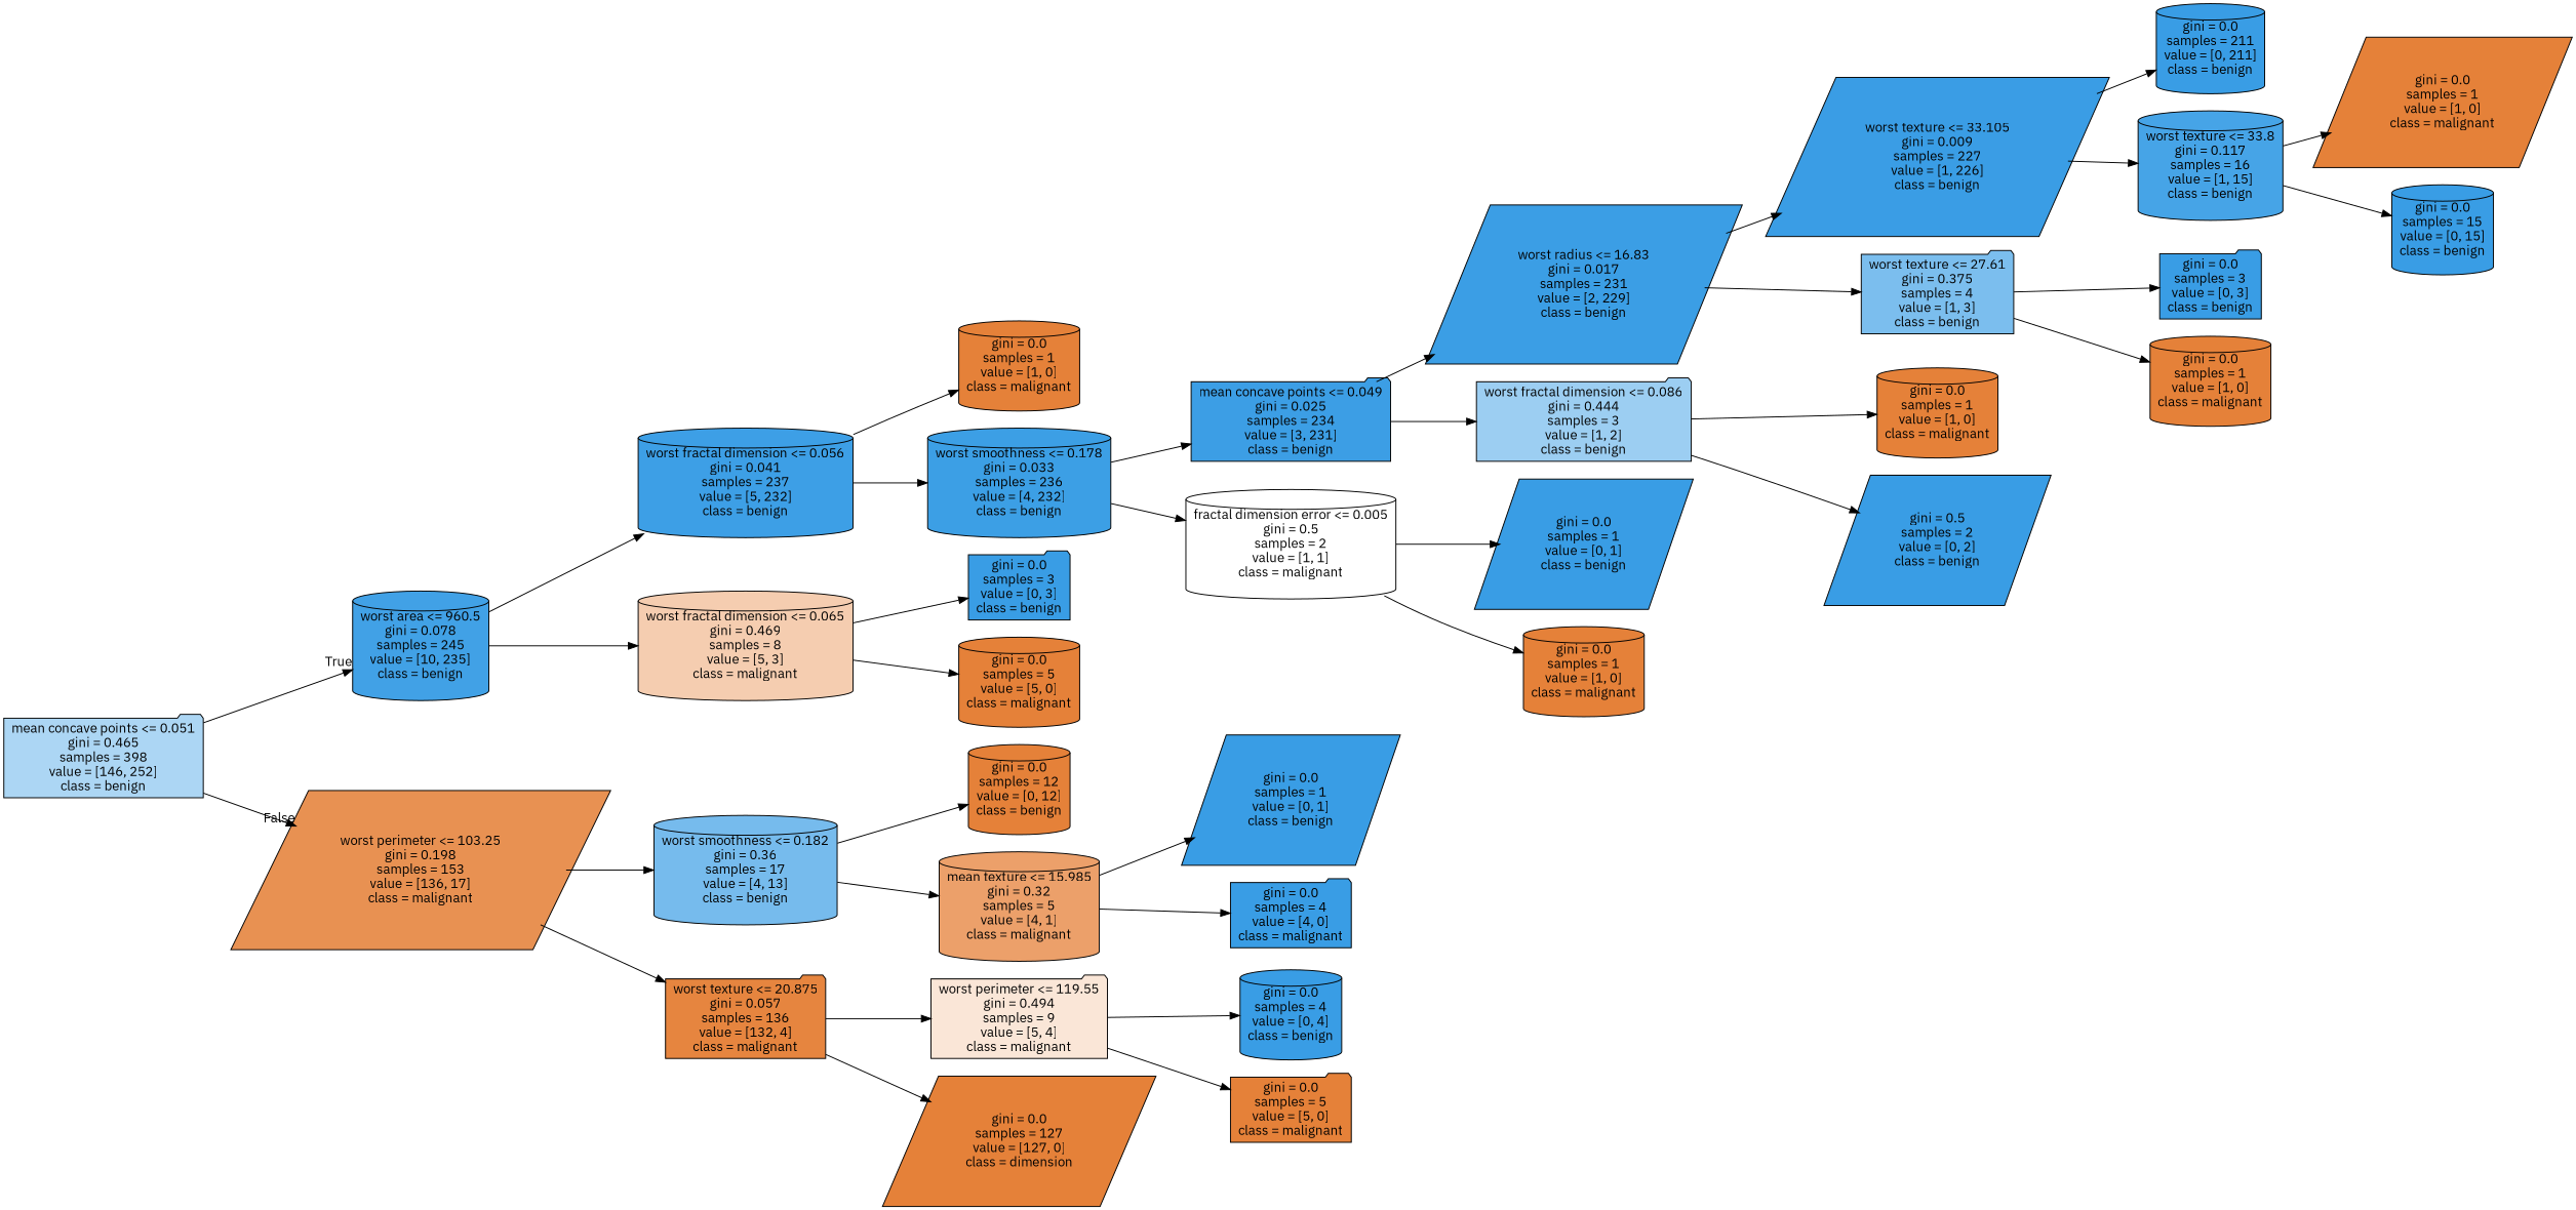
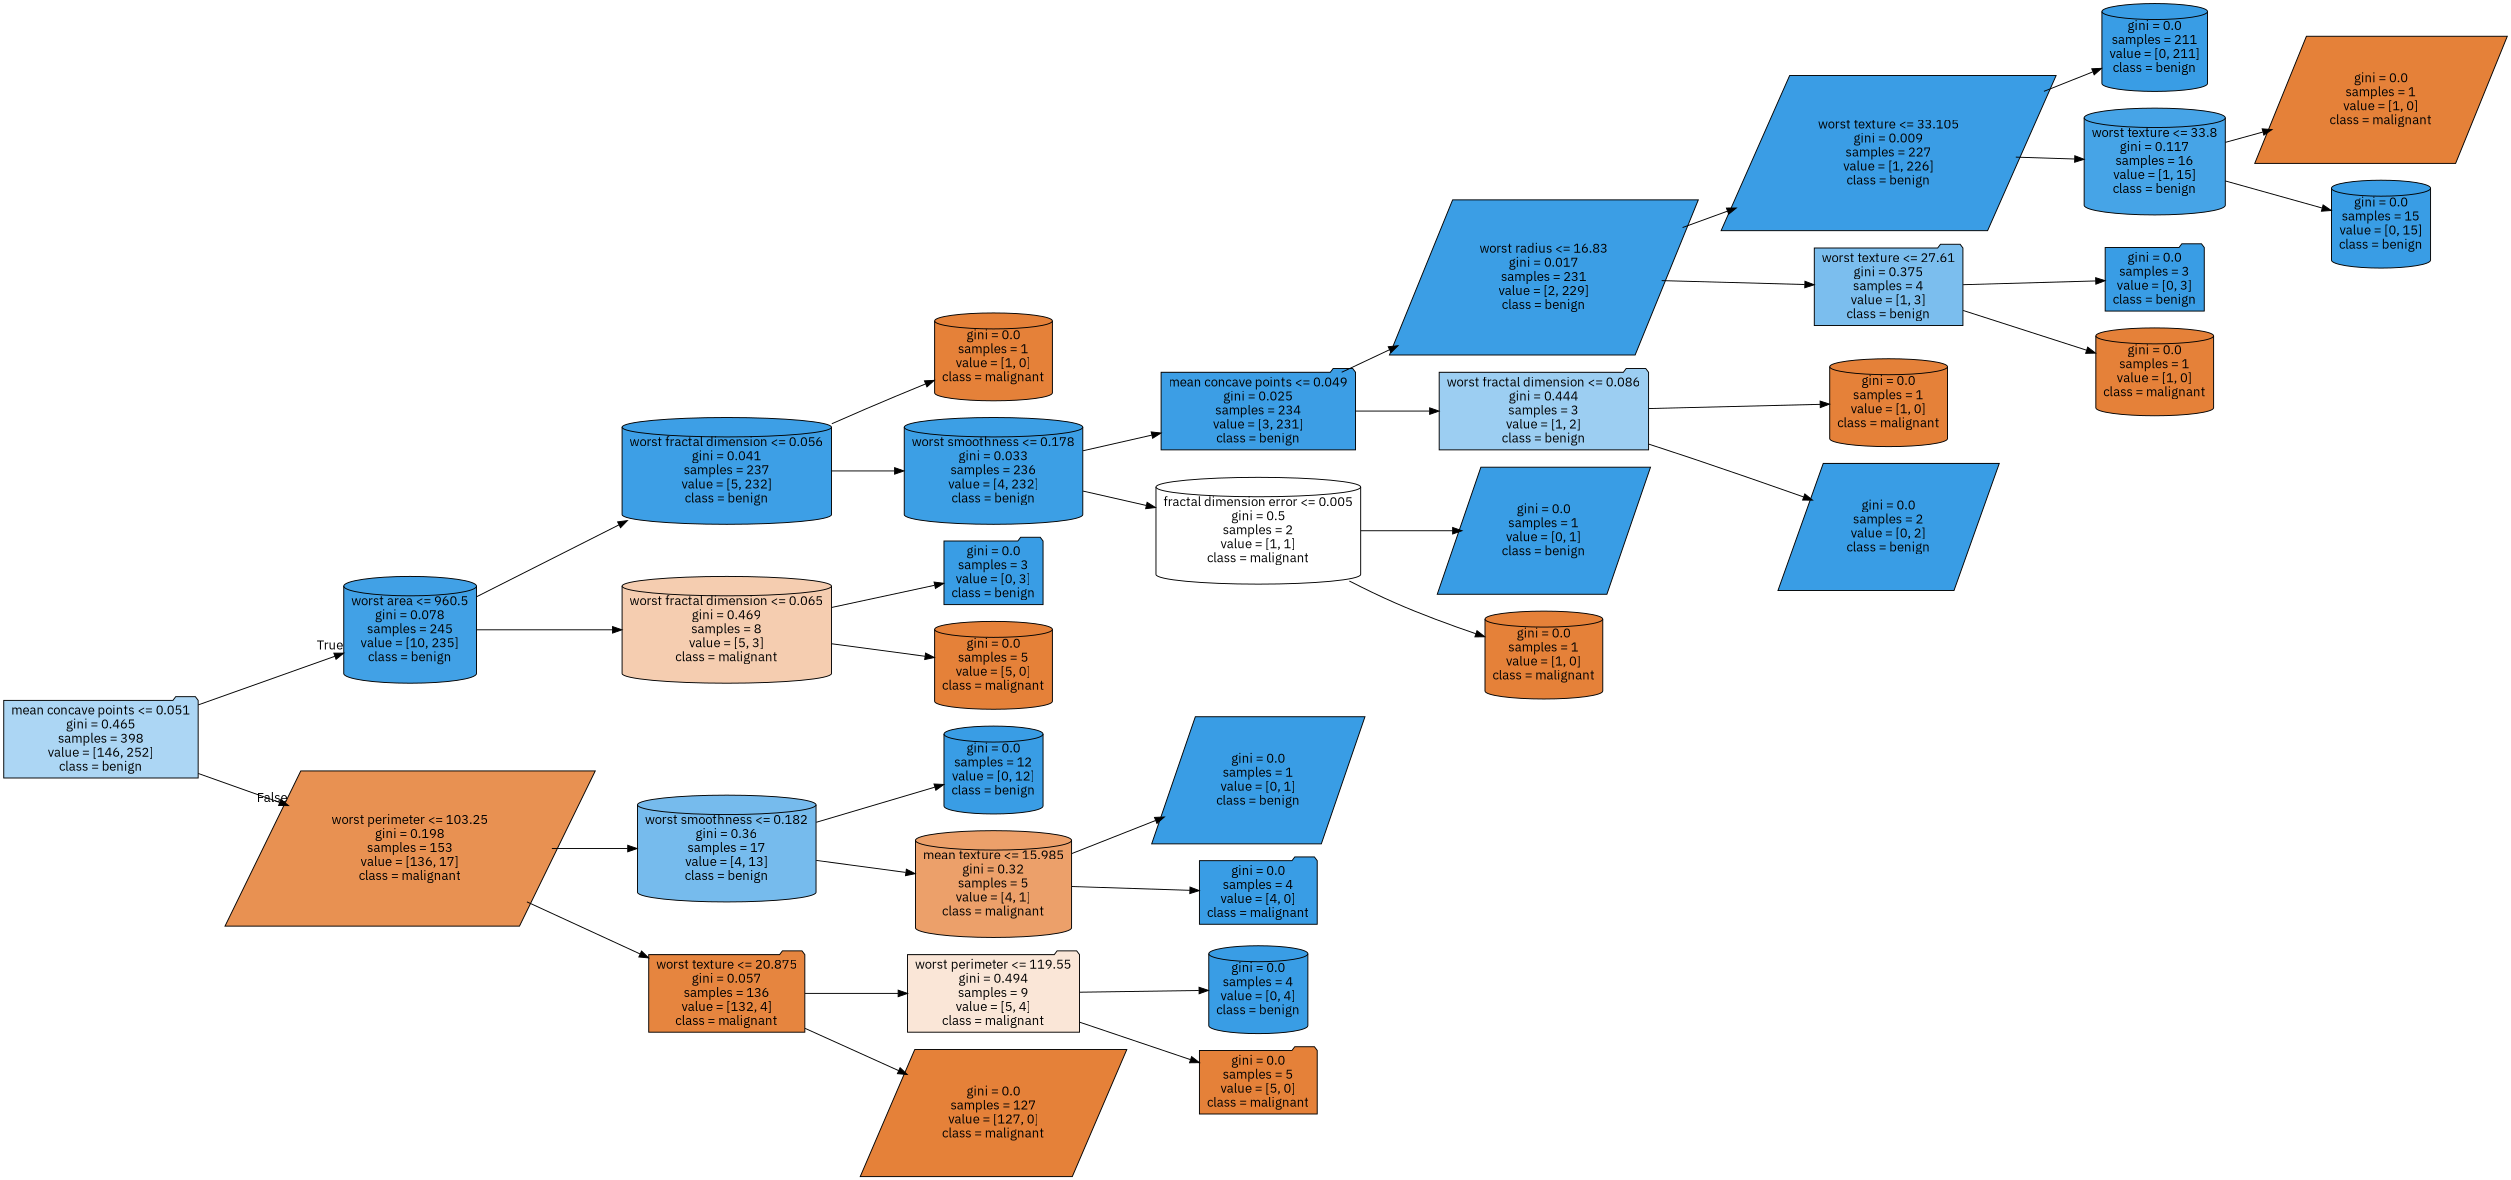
  digraph {
    fontname="IBM Plex Sans"
    rankdir=LR
    node [color=black fillcolor="#399de5" fontname="IBM Plex Sans" shape=cylinder style=filled]
    edge [fontname="IBM Plex Sans"]
    n1 [fillcolor="#acd6f4" label="mean concave points <= 0.051\ngini = 0.465\nsamples = 398\nvalue = [146, 252]\nclass = benign" shape=folder]
    n2 [fillcolor="#41a1e6" label="worst area <= 960.5\ngini = 0.078\nsamples = 245\nvalue = [10, 235]\nclass = benign"]
    n3 [fillcolor="#e89152" label="worst perimeter <= 103.25\ngini = 0.198\nsamples = 153\nvalue = [136, 17]\nclass = malignant" shape=parallelogram]
    n4 [fillcolor="#3d9fe6" label="worst fractal dimension <= 0.056\ngini = 0.041\nsamples = 237\nvalue = [5, 232]\nclass = benign"]
    n5 [fillcolor="#f5cdb0" label="worst fractal dimension <= 0.065\ngini = 0.469\nsamples = 8\nvalue = [5, 3]\nclass = malignant"]
    n6 [fillcolor="#76bbed" label="worst smoothness <= 0.182\ngini = 0.36\nsamples = 17\nvalue = [4, 13]\nclass = benign"]
    n7 [fillcolor="#e6853f" label="worst texture <= 20.875\ngini = 0.057\nsamples = 136\nvalue = [132, 4]\nclass = malignant" shape=folder]
    n8 [fillcolor="#e58139" label="gini = 0.0\nsamples = 1\nvalue = [1, 0]\nclass = malignant"]
    n9 [fillcolor="#3c9fe5" label="worst smoothness <= 0.178\ngini = 0.033\nsamples = 236\nvalue = [4, 232]\nclass = benign"]
    n10 [label="gini = 0.0\nsamples = 3\nvalue = [0, 3]\nclass = benign" shape=folder]
    n11 [fillcolor="#e58139" label="gini = 0.0\nsamples = 5\nvalue = [5, 0]\nclass = malignant"]
    n12 [fillcolor="#3c9ee5" label="mean concave points <= 0.049\ngini = 0.025\nsamples = 234\nvalue = [3, 231]\nclass = benign" shape=folder]
    n13 [fillcolor="#ffffff" label="fractal dimension error <= 0.005\ngini = 0.5\nsamples = 2\nvalue = [1, 1]\nclass = malignant"]
    n14 [fillcolor="#3b9ee5" label="worst radius <= 16.83\ngini = 0.017\nsamples = 231\nvalue = [2, 229]\nclass = benign" shape=parallelogram]
    n15 [fillcolor="#9ccef2" label="worst fractal dimension <= 0.086\ngini = 0.444\nsamples = 3\nvalue = [1, 2]\nclass = benign" shape=folder]
    n16 [label="gini = 0.0\nsamples = 1\nvalue = [0, 1]\nclass = benign" shape=parallelogram]
    n17 [fillcolor="#e58139" label="gini = 0.0\nsamples = 1\nvalue = [1, 0]\nclass = malignant"]
    n18 [fillcolor="#3a9de5" label="worst texture <= 33.105\ngini = 0.009\nsamples = 227\nvalue = [1, 226]\nclass = benign" shape=parallelogram]
    n19 [fillcolor="#7bbeee" label="worst texture <= 27.61\ngini = 0.375\nsamples = 4\nvalue = [1, 3]\nclass = benign" shape=folder]
    n20 [fillcolor="#e58139" label="gini = 0.0\nsamples = 1\nvalue = [1, 0]\nclass = malignant"]
-   n21 [label="gini = 0.5\nsamples = 2\nvalue = [0, 2]\nclass = benign" shape=parallelogram]
+   n21 [label="gini = 0.0\nsamples = 2\nvalue = [0, 2]\nclass = benign" shape=parallelogram]
    n22 [label="gini = 0.0\nsamples = 211\nvalue = [0, 211]\nclass = benign"]
    n23 [fillcolor="#46a4e7" label="worst texture <= 33.8\ngini = 0.117\nsamples = 16\nvalue = [1, 15]\nclass = benign"]
    n24 [label="gini = 0.0\nsamples = 3\nvalue = [0, 3]\nclass = benign" shape=folder]
    n25 [fillcolor="#e58139" label="gini = 0.0\nsamples = 1\nvalue = [1, 0]\nclass = malignant"]
    n26 [fillcolor="#e58139" label="gini = 0.0\nsamples = 1\nvalue = [1, 0]\nclass = malignant" shape=parallelogram]
    n27 [label="gini = 0.0\nsamples = 15\nvalue = [0, 15]\nclass = benign"]
-   n28 [fillcolor="#e58139" label="gini = 0.0\nsamples = 12\nvalue = [0, 12]\nclass = benign"]
+   n28 [label="gini = 0.0\nsamples = 12\nvalue = [0, 12]\nclass = benign"]
    n29 [fillcolor="#eca06a" label="mean texture <= 15.985\ngini = 0.32\nsamples = 5\nvalue = [4, 1]\nclass = malignant"]
    n30 [fillcolor="#fae6d7" label="worst perimeter <= 119.55\ngini = 0.494\nsamples = 9\nvalue = [5, 4]\nclass = malignant" shape=folder]
-   n31 [fillcolor="#e58139" label="gini = 0.0\nsamples = 127\nvalue = [127, 0]\nclass = dimension" shape=parallelogram]
+   n31 [fillcolor="#e58139" label="gini = 0.0\nsamples = 127\nvalue = [127, 0]\nclass = malignant" shape=parallelogram]
    n32 [label="gini = 0.0\nsamples = 1\nvalue = [0, 1]\nclass = benign" shape=parallelogram]
    n33 [label="gini = 0.0\nsamples = 4\nvalue = [4, 0]\nclass = malignant" shape=folder]
    n34 [label="gini = 0.0\nsamples = 4\nvalue = [0, 4]\nclass = benign"]
    n35 [fillcolor="#e58139" label="gini = 0.0\nsamples = 5\nvalue = [5, 0]\nclass = malignant" shape=folder]
    n1 -> n2 [headlabel=True labelangle=45 labeldistance=2.5]
    n1 -> n3 [headlabel=False labelangle=-45 labeldistance=2.5]
    n2 -> n4
    n2 -> n5
    n3 -> n6
    n3 -> n7
    n4 -> n8
    n4 -> n9
    n5 -> n10
    n5 -> n11
    n6 -> n28
    n6 -> n29
    n7 -> n30
    n7 -> n31
    n9 -> n12
    n9 -> n13
    n12 -> n14
    n12 -> n15
    n13 -> n16
    n13 -> n17
    n14 -> n18
    n14 -> n19
    n15 -> n20
    n15 -> n21
    n18 -> n22
    n18 -> n23
    n19 -> n24
    n19 -> n25
    n23 -> n26
    n23 -> n27
    n29 -> n32
    n29 -> n33
    n30 -> n34
    n30 -> n35
  }
